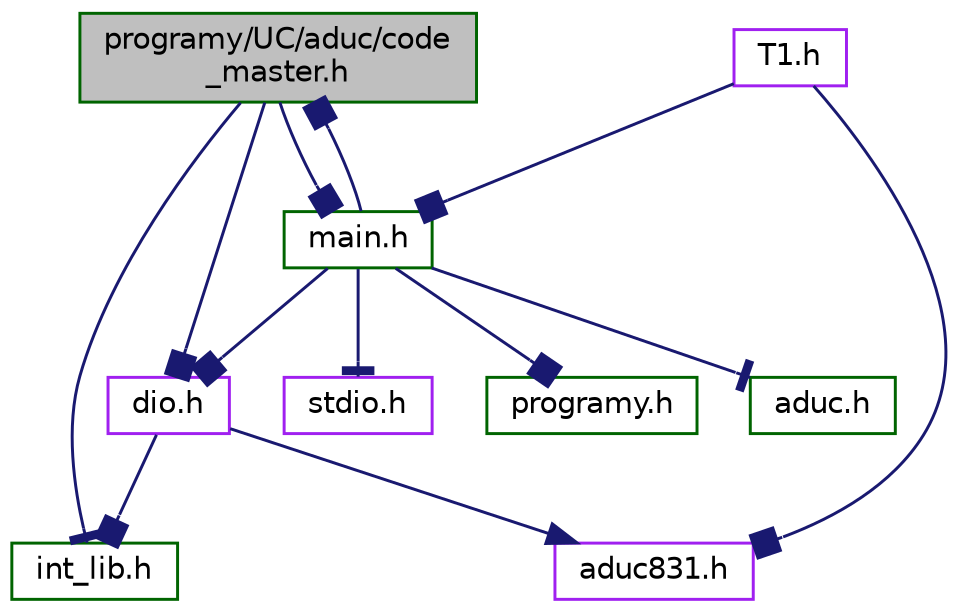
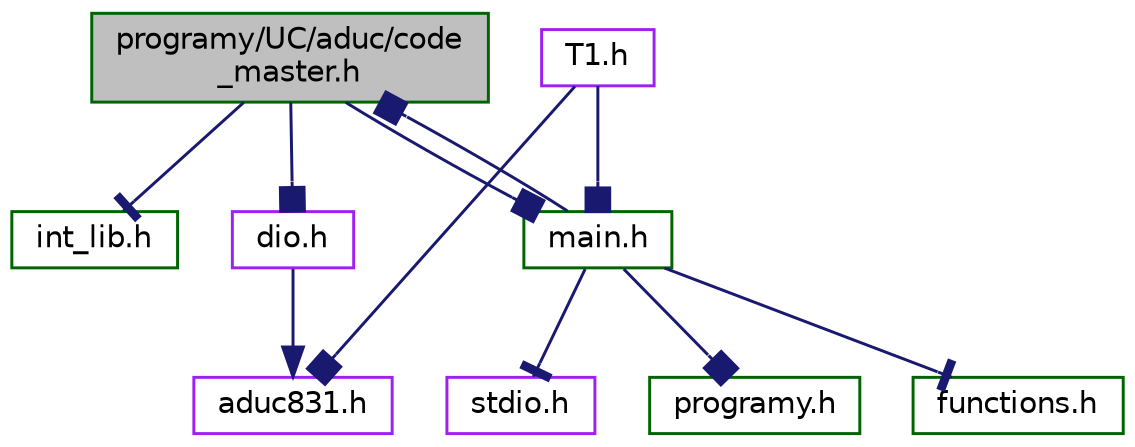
  digraph {
    node [color=darkgreen fillcolor=white fontname=Helvetica fontsize=10 shape=record style=filled]
    edge [arrowhead=box color=midnightblue fontname=Helvetica fontsize=10 labelfontname=Helvetica labelfontsize=10 style=solid]
    n1 [fillcolor=grey75 fontcolor=black height=0.2 label="programy/UC/aduc/code\l_master.h" width=0.4]
    n2 [height=0.2 label="int_lib.h" width=0.4]
    n3 [color=purple height=0.2 label="dio.h" width=0.4]
    n4 [height=0.2 label="main.h" width=0.4]
    n5 [color=purple height=0.2 label="aduc831.h" width=0.4]
    n6 [color=purple height=0.2 label="stdio.h" width=0.4]
    n7 [height=0.2 label="programy.h" width=0.4]
-   n8 [height=0.2 label="aduc.h" width=0.4]
+   n8 [height=0.2 label="functions.h" width=0.4]
    n9 [color=purple height=0.2 label="T1.h" width=0.4]
    n1 -> n2 [arrowhead=tee]
    n1 -> n3
    n1 -> n4
-   n3 -> n2
    n3 -> n5 [arrowhead=normal]
    n4 -> n1
-   n4 -> n3
    n4 -> n6 [arrowhead=tee]
    n4 -> n7
    n4 -> n8 [arrowhead=tee]
    n9 -> n4
    n9 -> n5
  }
